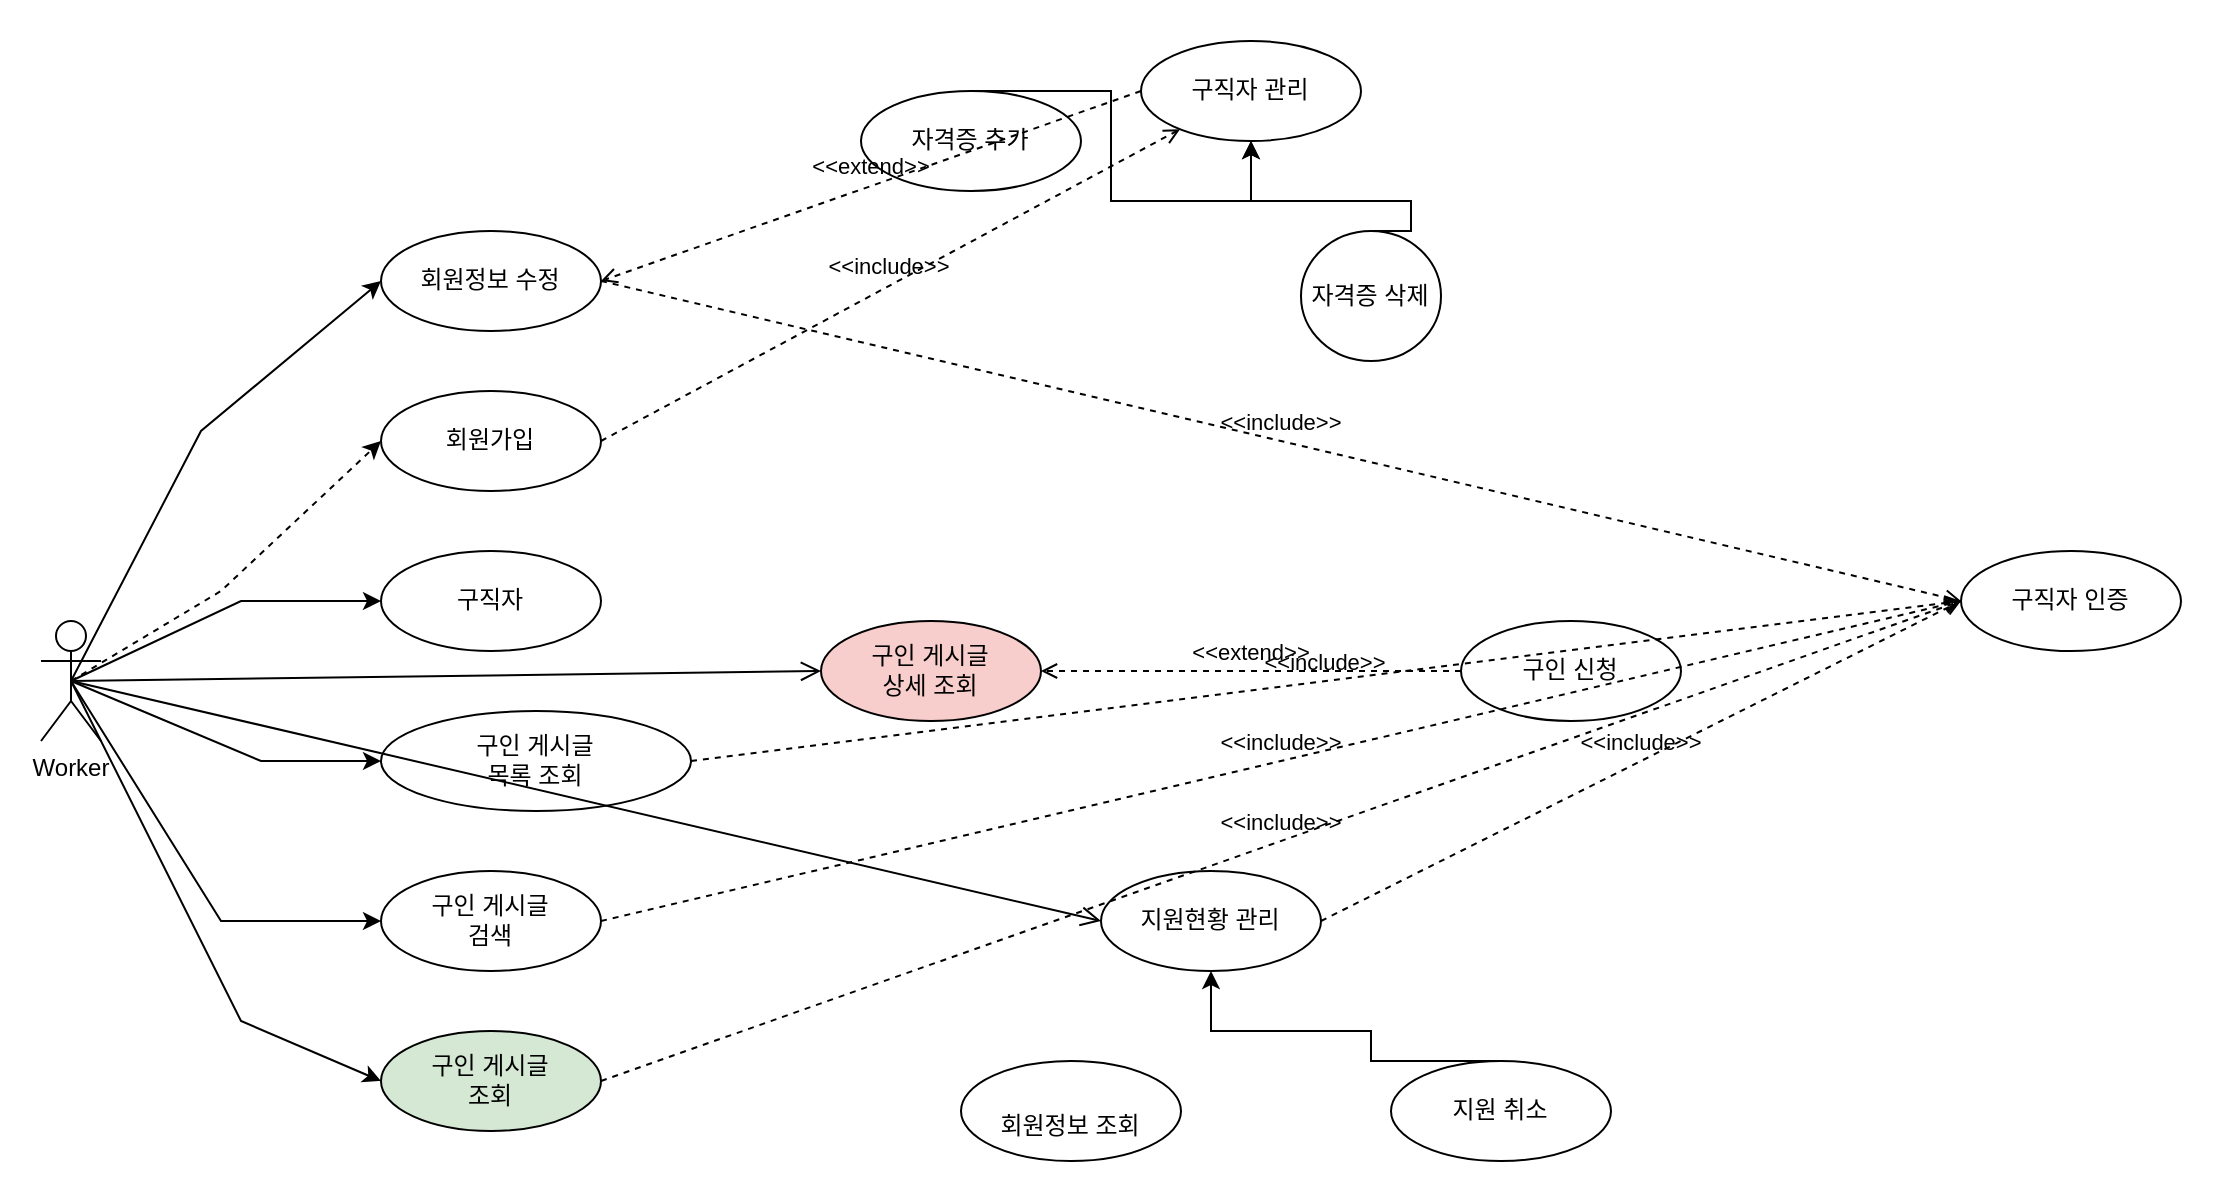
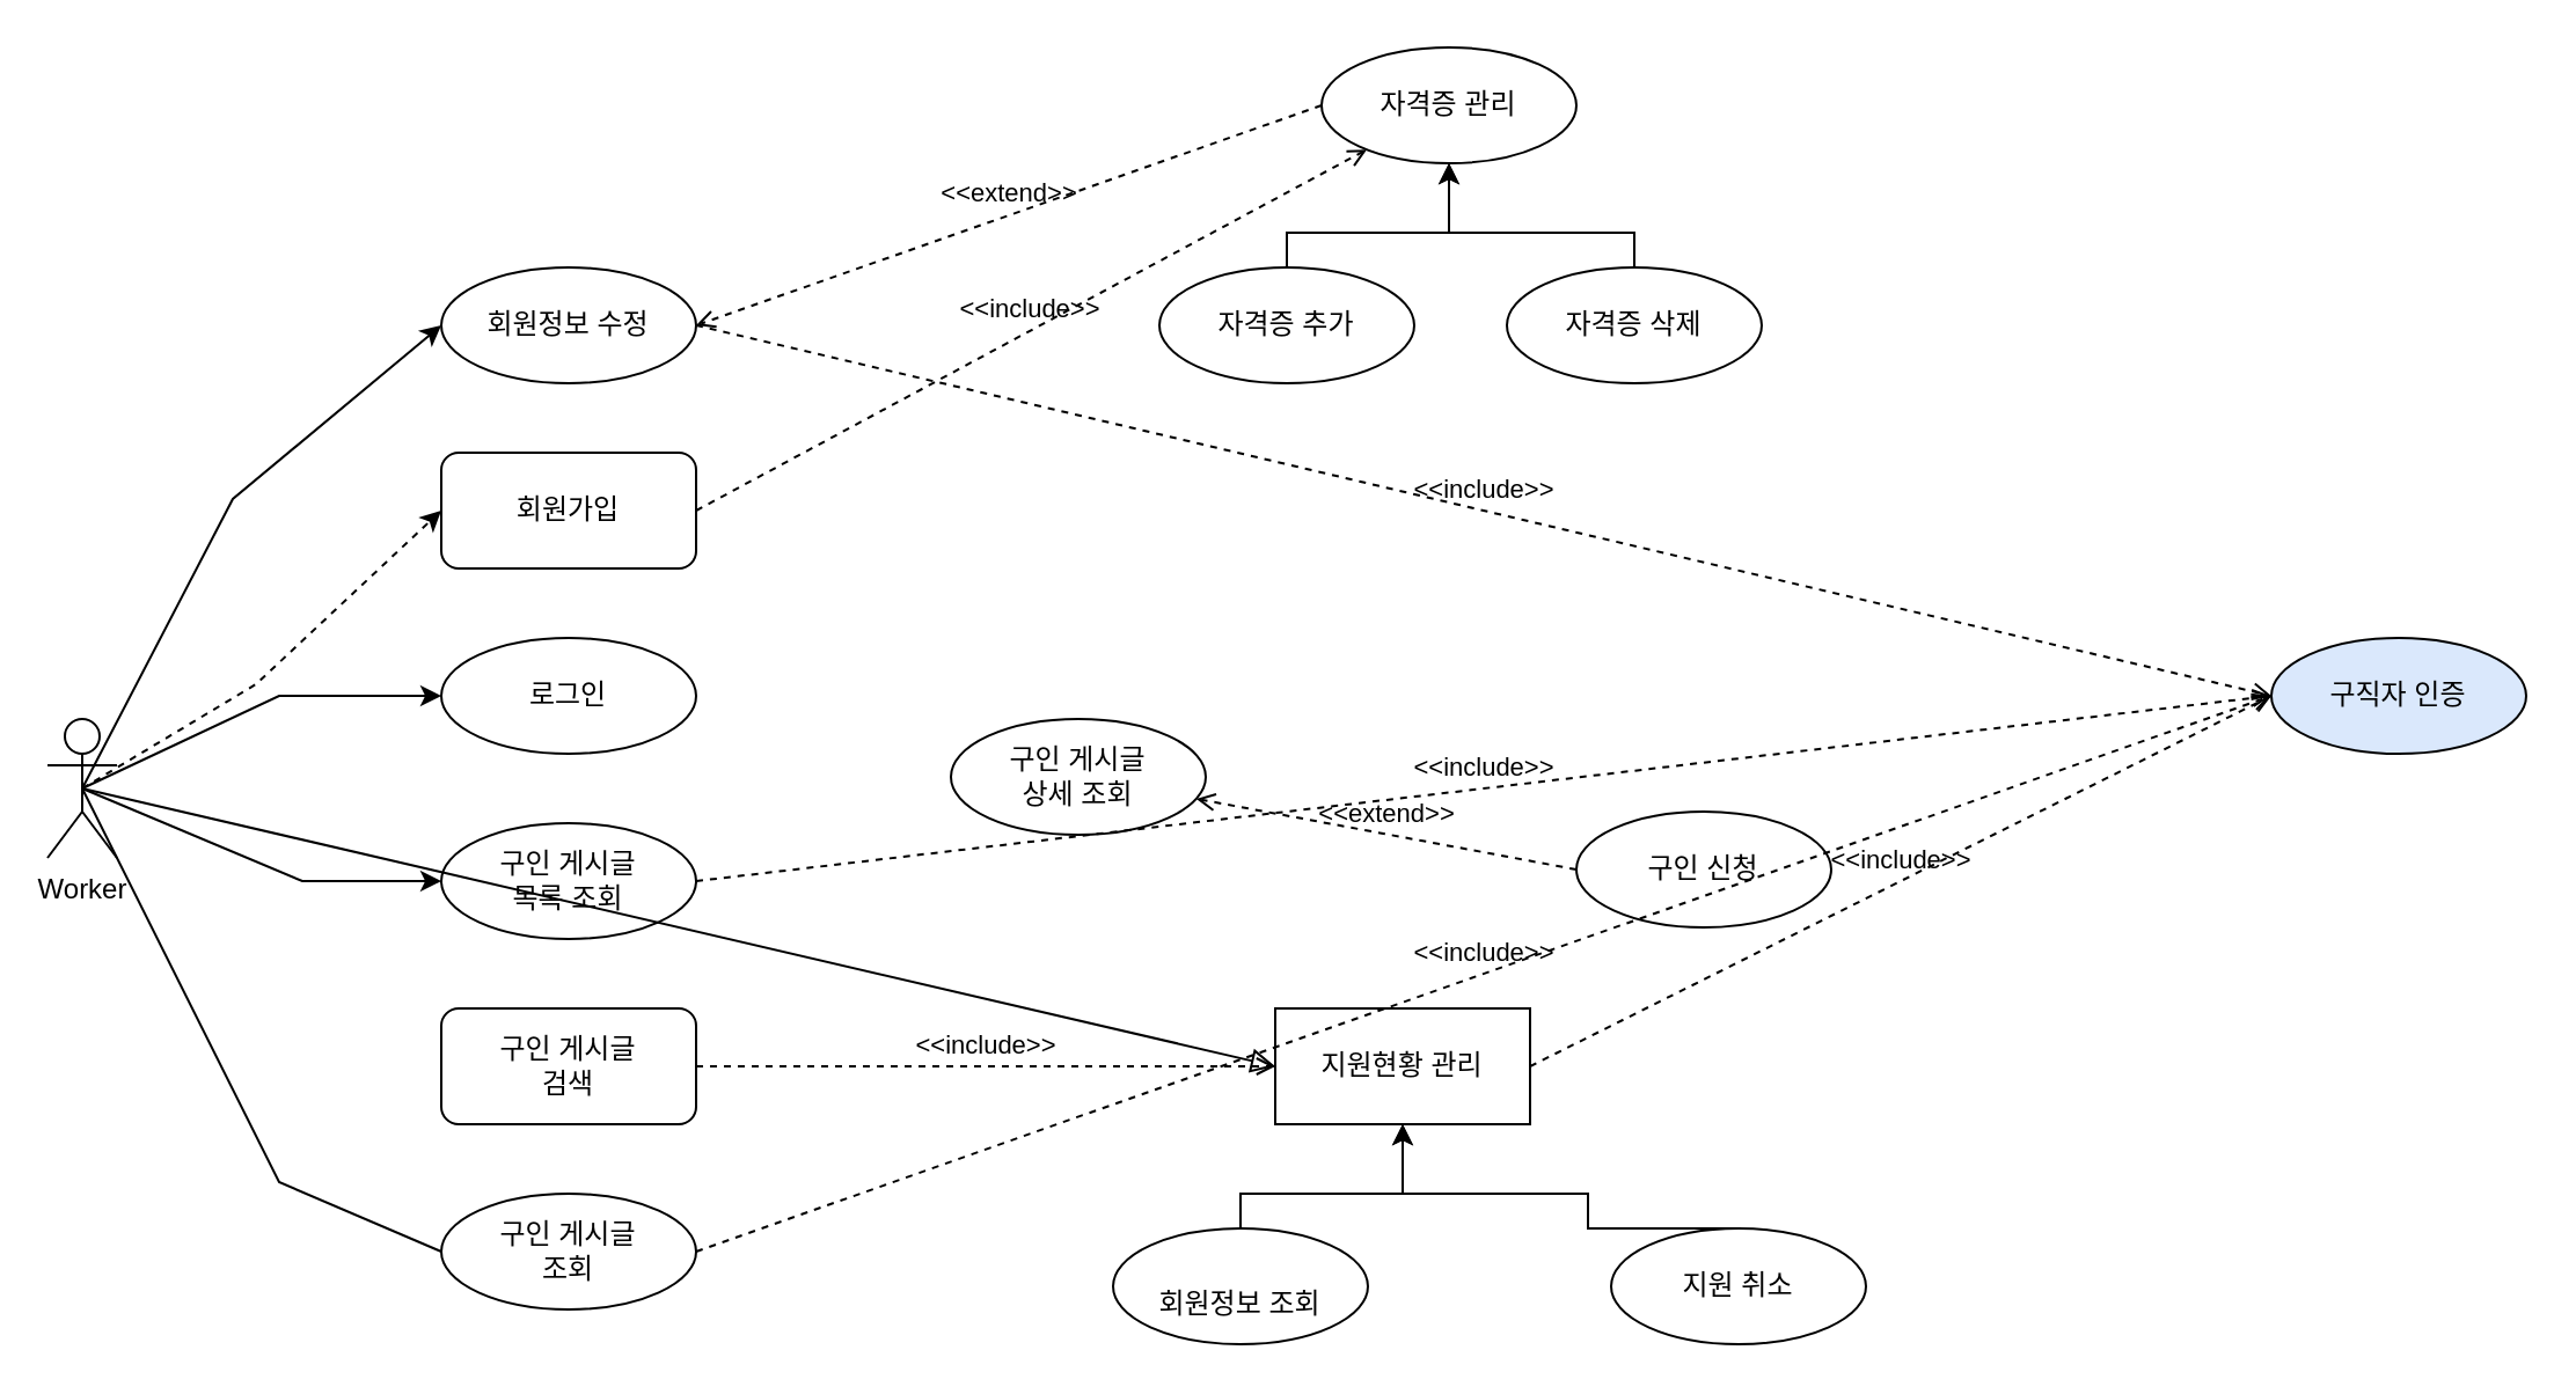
  <mxCell id="0" />
  <mxCell id="1" parent="0" />
  <mxCell id="2" value="Worker" style="shape=umlActor;verticalLabelPosition=bottom;verticalAlign=top;html=1;outlineConnect=0;" vertex="1" parent="1"><mxGeometry x="20" y="310" width="30" height="60" as="geometry" /></mxCell>
  <mxCell id="3" value="회원정보 수정" style="ellipse;whiteSpace=wrap;html=1;" vertex="1" parent="1"><mxGeometry x="190" y="115" width="110" height="50" as="geometry" /></mxCell>
- <mxCell id="4" value="회원가입" style="ellipse;whiteSpace=wrap;html=1;" vertex="1" parent="1"><mxGeometry x="190" y="195" width="110" height="50" as="geometry" /></mxCell>
- <mxCell id="5" value="구직자" style="ellipse;whiteSpace=wrap;html=1;" vertex="1" parent="1"><mxGeometry x="190" y="275" width="110" height="50" as="geometry" /></mxCell>
- <mxCell id="6" value="구인 게시글&lt;br&gt;목록 조회" style="ellipse;whiteSpace=wrap;html=1;" vertex="1" parent="1"><mxGeometry x="190" y="355" width="155" height="50" as="geometry" /></mxCell>
- <mxCell id="7" value="구인 게시글&lt;br&gt;검색" style="ellipse;whiteSpace=wrap;html=1;" vertex="1" parent="1"><mxGeometry x="190" y="435" width="110" height="50" as="geometry" /></mxCell>
+ <mxCell id="4" value="회원가입" style="whiteSpace=wrap;html=1;rounded=1;" vertex="1" parent="1"><mxGeometry x="190" y="195" width="110" height="50" as="geometry" /></mxCell>
+ <mxCell id="5" value="로그인" style="ellipse;whiteSpace=wrap;html=1;" vertex="1" parent="1"><mxGeometry x="190" y="275" width="110" height="50" as="geometry" /></mxCell>
+ <mxCell id="6" value="구인 게시글&lt;br&gt;목록 조회" style="ellipse;whiteSpace=wrap;html=1;" vertex="1" parent="1"><mxGeometry x="190" y="355" width="110" height="50" as="geometry" /></mxCell>
+ <mxCell id="7" value="구인 게시글&lt;br&gt;검색" style="whiteSpace=wrap;html=1;rounded=1;" vertex="1" parent="1"><mxGeometry x="190" y="435" width="110" height="50" as="geometry" /></mxCell>
  <mxCell id="8" value="" style="endArrow=classic;html=1;rounded=0;entryX=0;entryY=0.5;entryDx=0;entryDy=0;exitX=0.5;exitY=0.5;exitDx=0;exitDy=0;exitPerimeter=0;" edge="1" parent="1" source="2" target="3"><mxGeometry width="50" height="50" relative="1" as="geometry"><mxPoint x="350" y="420" as="sourcePoint" /><mxPoint x="400" y="370" as="targetPoint" /><Array as="points"><mxPoint x="100" y="215" /></Array></mxGeometry></mxCell>
  <mxCell id="9" value="" style="endArrow=classic;html=1;rounded=0;entryX=0;entryY=0.5;entryDx=0;entryDy=0;exitX=0.5;exitY=0.5;exitDx=0;exitDy=0;exitPerimeter=0;dashed=1;" edge="1" parent="1" source="2" target="4"><mxGeometry width="50" height="50" relative="1" as="geometry"><mxPoint x="75" y="350" as="sourcePoint" /><mxPoint x="190" y="225" as="targetPoint" /><Array as="points"><mxPoint x="110" y="295" /></Array></mxGeometry></mxCell>
- <mxCell id="10" value="구인 게시글&lt;br&gt;조회" style="ellipse;whiteSpace=wrap;html=1;fillColor=#d5e8d4;" vertex="1" parent="1"><mxGeometry x="190" y="515" width="110" height="50" as="geometry" /></mxCell>
+ <mxCell id="10" value="구인 게시글&lt;br&gt;조회" style="ellipse;whiteSpace=wrap;html=1;" vertex="1" parent="1"><mxGeometry x="190" y="515" width="110" height="50" as="geometry" /></mxCell>
  <mxCell id="11" value="" style="endArrow=classic;html=1;rounded=0;entryX=0;entryY=0.5;entryDx=0;entryDy=0;exitX=0.5;exitY=0.5;exitDx=0;exitDy=0;exitPerimeter=0;" edge="1" parent="1" source="2" target="5"><mxGeometry width="50" height="50" relative="1" as="geometry"><mxPoint x="75" y="350" as="sourcePoint" /><mxPoint x="200" y="230" as="targetPoint" /><Array as="points"><mxPoint x="120" y="300" /></Array></mxGeometry></mxCell>
  <mxCell id="12" value="" style="endArrow=classic;html=1;rounded=0;entryX=0;entryY=0.5;entryDx=0;entryDy=0;exitX=0.5;exitY=0.5;exitDx=0;exitDy=0;exitPerimeter=0;" edge="1" parent="1" source="2" target="6"><mxGeometry width="50" height="50" relative="1" as="geometry"><mxPoint x="85" y="360" as="sourcePoint" /><mxPoint x="210" y="240" as="targetPoint" /><Array as="points"><mxPoint x="130" y="380" /></Array></mxGeometry></mxCell>
- <mxCell id="13" value="" style="endArrow=classic;html=1;rounded=0;entryX=0;entryY=0.5;entryDx=0;entryDy=0;exitX=0.5;exitY=0.5;exitDx=0;exitDy=0;exitPerimeter=0;" edge="1" parent="1" source="2" target="7"><mxGeometry width="50" height="50" relative="1" as="geometry"><mxPoint x="70" y="340" as="sourcePoint" /><mxPoint x="220" y="250" as="targetPoint" /><Array as="points"><mxPoint x="110" y="460" /></Array></mxGeometry></mxCell>
- <mxCell id="14" value="" style="endArrow=classic;html=1;rounded=0;entryX=0;entryY=0.5;entryDx=0;entryDy=0;exitX=0.5;exitY=0.5;exitDx=0;exitDy=0;exitPerimeter=0;" edge="1" parent="1" source="2" target="10"><mxGeometry width="50" height="50" relative="1" as="geometry"><mxPoint x="75" y="350" as="sourcePoint" /><mxPoint x="200" y="470" as="targetPoint" /><Array as="points"><mxPoint x="120" y="510" /></Array></mxGeometry></mxCell>
+ <mxCell id="14" value="" style="endArrow=none;html=1;rounded=0;entryX=0;entryY=0.5;entryDx=0;entryDy=0;exitX=0.5;exitY=0.5;exitDx=0;exitDy=0;exitPerimeter=0;" edge="1" parent="1" source="2" target="10"><mxGeometry width="50" height="50" relative="1" as="geometry"><mxPoint x="75" y="350" as="sourcePoint" /><mxPoint x="200" y="470" as="targetPoint" /><Array as="points"><mxPoint x="120" y="510" /></Array></mxGeometry></mxCell>
  <mxCell id="15" style="edgeStyle=orthogonalEdgeStyle;rounded=0;orthogonalLoop=1;jettySize=auto;html=1;exitX=0.5;exitY=0;exitDx=0;exitDy=0;entryX=0.5;entryY=1;entryDx=0;entryDy=0;elbow=vertical;" edge="1" parent="1" source="16" target="18"><mxGeometry relative="1" as="geometry"><Array as="points"><mxPoint x="555" y="100" /><mxPoint x="625" y="100" /></Array></mxGeometry></mxCell>
- <mxCell id="16" value="자격증 추가" style="ellipse;whiteSpace=wrap;html=1;" vertex="1" parent="1"><mxGeometry x="430" y="45" width="110" height="50" as="geometry" /></mxCell>
- <mxCell id="17" value="구인 신청" style="ellipse;whiteSpace=wrap;html=1;" vertex="1" parent="1"><mxGeometry x="730" y="310" width="110" height="50" as="geometry" /></mxCell>
- <mxCell id="18" value="구직자 관리" style="ellipse;whiteSpace=wrap;html=1;" vertex="1" parent="1"><mxGeometry x="570" y="20" width="110" height="50" as="geometry" /></mxCell>
- <mxCell id="19" value="구인 게시글&lt;br&gt;상세 조회" style="ellipse;whiteSpace=wrap;html=1;fillColor=#f8cecc;" vertex="1" parent="1"><mxGeometry x="410" y="310" width="110" height="50" as="geometry" /></mxCell>
- <mxCell id="20" value="자격증 삭제" style="ellipse;whiteSpace=wrap;html=1;" vertex="1" parent="1"><mxGeometry x="650" y="115" width="70" height="65" as="geometry" /></mxCell>
+ <mxCell id="16" value="자격증 추가" style="ellipse;whiteSpace=wrap;html=1;" vertex="1" parent="1"><mxGeometry x="500" y="115" width="110" height="50" as="geometry" /></mxCell>
+ <mxCell id="17" value="구인 신청" style="ellipse;whiteSpace=wrap;html=1;" vertex="1" parent="1"><mxGeometry x="680" y="350" width="110" height="50" as="geometry" /></mxCell>
+ <mxCell id="18" value="자격증 관리" style="ellipse;whiteSpace=wrap;html=1;" vertex="1" parent="1"><mxGeometry x="570" y="20" width="110" height="50" as="geometry" /></mxCell>
+ <mxCell id="19" value="구인 게시글&lt;br&gt;상세 조회" style="ellipse;whiteSpace=wrap;html=1;" vertex="1" parent="1"><mxGeometry x="410" y="310" width="110" height="50" as="geometry" /></mxCell>
+ <mxCell id="20" value="자격증 삭제" style="ellipse;whiteSpace=wrap;html=1;" vertex="1" parent="1"><mxGeometry x="650" y="115" width="110" height="50" as="geometry" /></mxCell>
  <mxCell id="21" style="edgeStyle=orthogonalEdgeStyle;rounded=0;orthogonalLoop=1;jettySize=auto;html=1;exitX=0.5;exitY=0;exitDx=0;exitDy=0;entryX=0.5;entryY=1;entryDx=0;entryDy=0;elbow=vertical;" edge="1" parent="1" source="20" target="18"><mxGeometry relative="1" as="geometry"><mxPoint x="565" y="125" as="sourcePoint" /><mxPoint x="635" y="80" as="targetPoint" /><Array as="points"><mxPoint x="705" y="100" /><mxPoint x="625" y="100" /></Array></mxGeometry></mxCell>
+ <mxCell id="22" style="edgeStyle=orthogonalEdgeStyle;rounded=0;orthogonalLoop=1;jettySize=auto;html=1;exitX=0.5;exitY=0;exitDx=0;exitDy=0;entryX=0.5;entryY=1;entryDx=0;entryDy=0;elbow=vertical;" edge="1" parent="1" source="23" target="24"><mxGeometry relative="1" as="geometry"><Array as="points"><mxPoint x="535" y="515" /><mxPoint x="605" y="515" /></Array></mxGeometry></mxCell>
  <mxCell id="23" value="&lt;br/&gt;&lt;div&gt;회원정보 조회&lt;/div&gt;" style="ellipse;whiteSpace=wrap;html=1;" vertex="1" parent="1"><mxGeometry x="480" y="530" width="110" height="50" as="geometry" /></mxCell>
- <mxCell id="24" value="지원현황 관리" style="ellipse;whiteSpace=wrap;html=1;" vertex="1" parent="1"><mxGeometry x="550" y="435" width="110" height="50" as="geometry" /></mxCell>
+ <mxCell id="24" value="지원현황 관리" style="whiteSpace=wrap;html=1;rounded=0;" vertex="1" parent="1"><mxGeometry x="550" y="435" width="110" height="50" as="geometry" /></mxCell>
  <mxCell id="25" value="지원 취소" style="ellipse;whiteSpace=wrap;html=1;" vertex="1" parent="1"><mxGeometry x="695" y="530" width="110" height="50" as="geometry" /></mxCell>
  <mxCell id="26" style="edgeStyle=orthogonalEdgeStyle;rounded=0;orthogonalLoop=1;jettySize=auto;html=1;exitX=0.5;exitY=0;exitDx=0;exitDy=0;entryX=0.5;entryY=1;entryDx=0;entryDy=0;elbow=vertical;" edge="1" parent="1" source="25" target="24"><mxGeometry relative="1" as="geometry"><mxPoint x="545" y="540" as="sourcePoint" /><mxPoint x="615" y="495" as="targetPoint" /><Array as="points"><mxPoint x="685" y="515" /><mxPoint x="605" y="515" /></Array></mxGeometry></mxCell>
- <mxCell id="27" value="구직자 인증" style="ellipse;whiteSpace=wrap;html=1;" vertex="1" parent="1"><mxGeometry x="980" y="275" width="110" height="50" as="geometry" /></mxCell>
+ <mxCell id="27" value="구직자 인증" style="ellipse;whiteSpace=wrap;html=1;fillColor=#dae8fc;" vertex="1" parent="1"><mxGeometry x="980" y="275" width="110" height="50" as="geometry" /></mxCell>
  <mxCell id="28" value="&amp;lt;&amp;lt;extend&amp;gt;&amp;gt;" style="html=1;verticalAlign=bottom;labelBackgroundColor=none;endArrow=open;endFill=0;dashed=1;rounded=0;elbow=vertical;entryX=1;entryY=0.5;entryDx=0;entryDy=0;exitX=0;exitY=0.5;exitDx=0;exitDy=0;" edge="1" parent="1" source="18" target="3"><mxGeometry width="160" relative="1" as="geometry"><mxPoint x="290" y="60" as="sourcePoint" /><mxPoint x="450" y="60" as="targetPoint" /></mxGeometry></mxCell>
- <mxCell id="29" value="" style="endArrow=open;startArrow=none;endFill=0;startFill=0;endSize=8;html=1;verticalAlign=bottom;labelBackgroundColor=none;strokeWidth=1;rounded=0;elbow=vertical;entryX=0;entryY=0.5;entryDx=0;entryDy=0;exitX=0.5;exitY=0.5;exitDx=0;exitDy=0;exitPerimeter=0;" edge="1" parent="1" source="2" target="19"><mxGeometry width="160" relative="1" as="geometry"><mxPoint x="190" y="290" as="sourcePoint" /><mxPoint x="350" y="290" as="targetPoint" /></mxGeometry></mxCell>
  <mxCell id="30" value="&amp;lt;&amp;lt;extend&amp;gt;&amp;gt;" style="html=1;verticalAlign=bottom;labelBackgroundColor=none;endArrow=open;endFill=0;dashed=1;rounded=0;elbow=vertical;exitX=0;exitY=0.5;exitDx=0;exitDy=0;" edge="1" parent="1" source="17" target="19"><mxGeometry width="160" relative="1" as="geometry"><mxPoint x="540" y="95" as="sourcePoint" /><mxPoint x="310" y="150" as="targetPoint" /></mxGeometry></mxCell>
- <mxCell id="31" value="" style="endArrow=open;startArrow=none;endFill=0;startFill=0;endSize=8;html=1;verticalAlign=bottom;labelBackgroundColor=none;strokeWidth=1;rounded=0;elbow=vertical;entryX=0;entryY=0.5;entryDx=0;entryDy=0;exitX=0.5;exitY=0.5;exitDx=0;exitDy=0;exitPerimeter=0;" edge="1" parent="1" source="2" target="24"><mxGeometry width="160" relative="1" as="geometry"><mxPoint x="45" y="350" as="sourcePoint" /><mxPoint x="420" y="345" as="targetPoint" /></mxGeometry></mxCell>
+ <mxCell id="31" value="" style="endArrow=block;startArrow=none;endFill=0;startFill=0;endSize=8;html=1;verticalAlign=bottom;labelBackgroundColor=none;strokeWidth=1;rounded=0;elbow=vertical;entryX=0;entryY=0.5;entryDx=0;entryDy=0;exitX=0.5;exitY=0.5;exitDx=0;exitDy=0;exitPerimeter=0;" edge="1" parent="1" source="2" target="24"><mxGeometry width="160" relative="1" as="geometry"><mxPoint x="45" y="350" as="sourcePoint" /><mxPoint x="420" y="345" as="targetPoint" /></mxGeometry></mxCell>
  <mxCell id="32" value="&amp;lt;&amp;lt;include&amp;gt;&amp;gt;" style="html=1;verticalAlign=bottom;labelBackgroundColor=none;endArrow=open;endFill=0;dashed=1;rounded=0;elbow=vertical;exitX=1;exitY=0.5;exitDx=0;exitDy=0;" edge="1" parent="1" source="4" target="18"><mxGeometry width="160" relative="1" as="geometry"><mxPoint x="670" y="260" as="sourcePoint" /><mxPoint x="310" y="150" as="targetPoint" /></mxGeometry></mxCell>
  <mxCell id="33" value="&amp;lt;&amp;lt;include&amp;gt;&amp;gt;" style="html=1;verticalAlign=bottom;labelBackgroundColor=none;endArrow=open;endFill=0;dashed=1;rounded=0;elbow=vertical;entryX=0;entryY=0.5;entryDx=0;entryDy=0;" edge="1" parent="1" target="27"><mxGeometry width="160" relative="1" as="geometry"><mxPoint x="300" y="140" as="sourcePoint" /><mxPoint x="990" y="310" as="targetPoint" /></mxGeometry></mxCell>
  <mxCell id="34" value="&amp;lt;&amp;lt;include&amp;gt;&amp;gt;" style="html=1;verticalAlign=bottom;labelBackgroundColor=none;endArrow=open;endFill=0;dashed=1;rounded=0;elbow=vertical;exitX=1;exitY=0.5;exitDx=0;exitDy=0;" edge="1" parent="1" source="6"><mxGeometry width="160" relative="1" as="geometry"><mxPoint x="320" y="240" as="sourcePoint" /><mxPoint x="980" y="300" as="targetPoint" /></mxGeometry></mxCell>
- <mxCell id="35" value="&amp;lt;&amp;lt;include&amp;gt;&amp;gt;" style="html=1;verticalAlign=bottom;labelBackgroundColor=none;endArrow=open;endFill=0;dashed=1;rounded=0;elbow=vertical;entryX=0;entryY=0.5;entryDx=0;entryDy=0;exitX=1;exitY=0.5;exitDx=0;exitDy=0;" edge="1" parent="1" source="7" target="27"><mxGeometry width="160" relative="1" as="geometry"><mxPoint x="330" y="250" as="sourcePoint" /><mxPoint x="1010" y="330" as="targetPoint" /></mxGeometry></mxCell>
+ <mxCell id="35" value="&amp;lt;&amp;lt;include&amp;gt;&amp;gt;" style="html=1;verticalAlign=bottom;labelBackgroundColor=none;endArrow=open;endFill=0;dashed=1;rounded=0;elbow=vertical;exitX=1;exitY=0.5;exitDx=0;exitDy=0;" edge="1" parent="1" source="7" target="24"><mxGeometry width="160" relative="1" as="geometry"><mxPoint x="330" y="250" as="sourcePoint" /><mxPoint x="1010" y="330" as="targetPoint" /></mxGeometry></mxCell>
  <mxCell id="36" value="&amp;lt;&amp;lt;include&amp;gt;&amp;gt;" style="html=1;verticalAlign=bottom;labelBackgroundColor=none;endArrow=open;endFill=0;dashed=1;rounded=0;elbow=vertical;exitX=1;exitY=0.5;exitDx=0;exitDy=0;" edge="1" parent="1" source="10"><mxGeometry width="160" relative="1" as="geometry"><mxPoint x="340" y="260" as="sourcePoint" /><mxPoint x="980" y="300" as="targetPoint" /></mxGeometry></mxCell>
  <mxCell id="37" value="&amp;lt;&amp;lt;include&amp;gt;&amp;gt;" style="html=1;verticalAlign=bottom;labelBackgroundColor=none;endArrow=open;endFill=0;dashed=1;rounded=0;elbow=vertical;exitX=1;exitY=0.5;exitDx=0;exitDy=0;" edge="1" parent="1" source="24"><mxGeometry width="160" relative="1" as="geometry"><mxPoint x="350" y="270" as="sourcePoint" /><mxPoint x="980" y="300" as="targetPoint" /></mxGeometry></mxCell>
